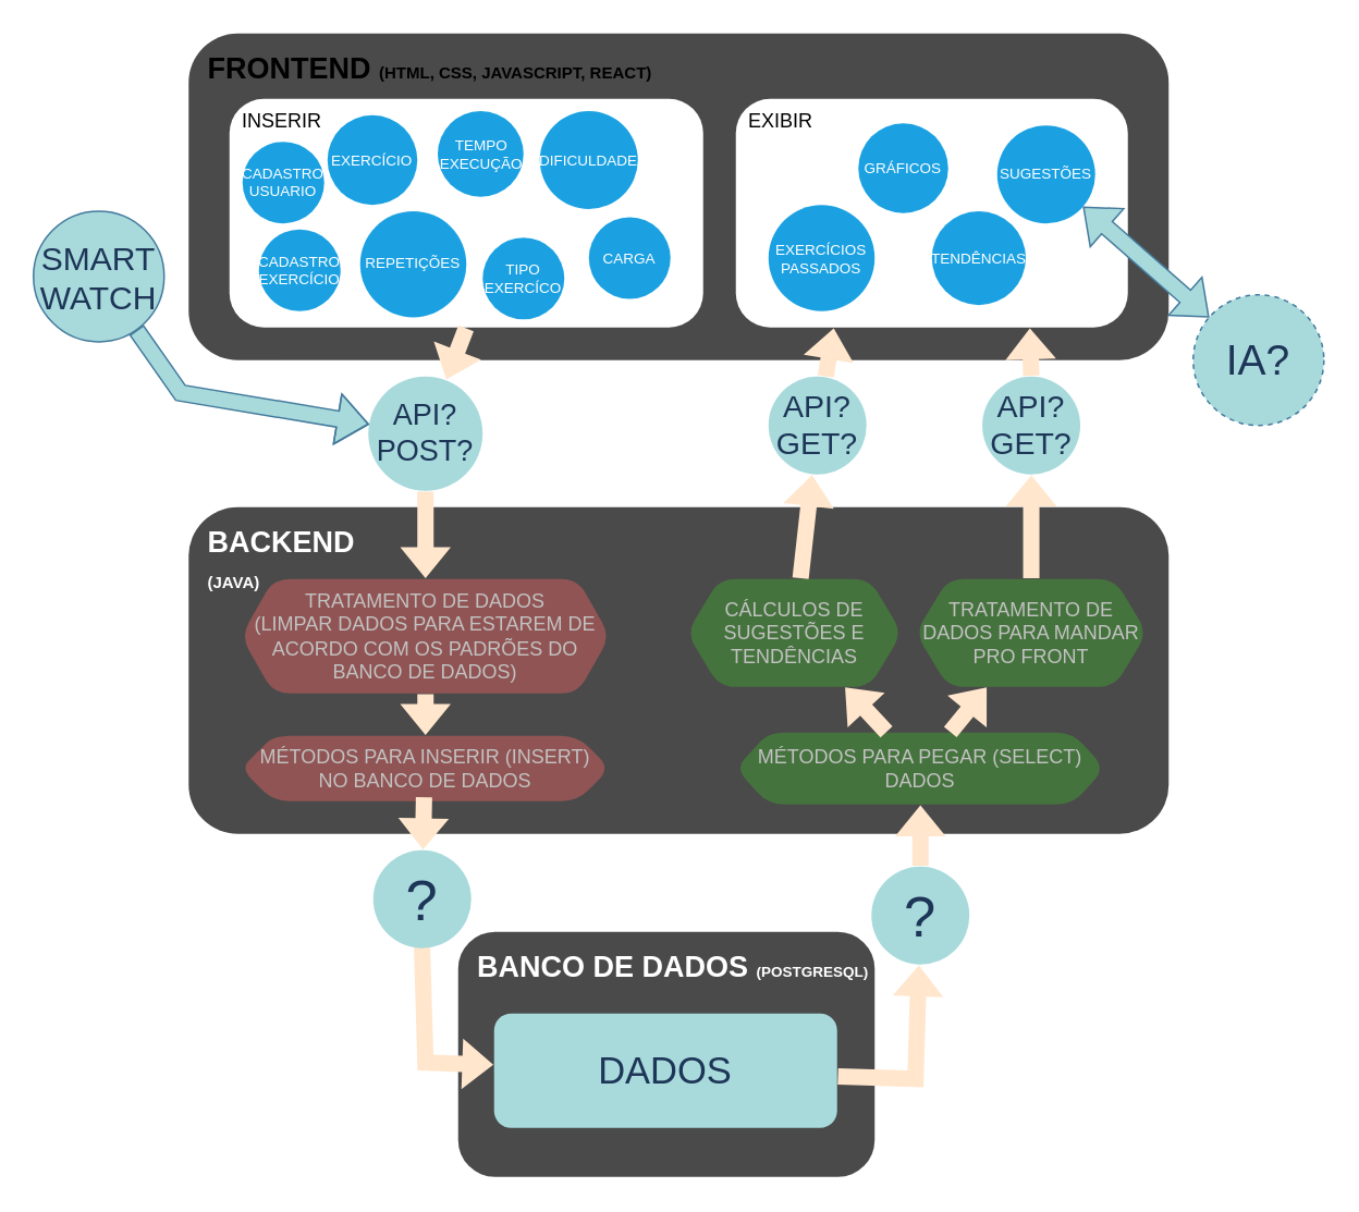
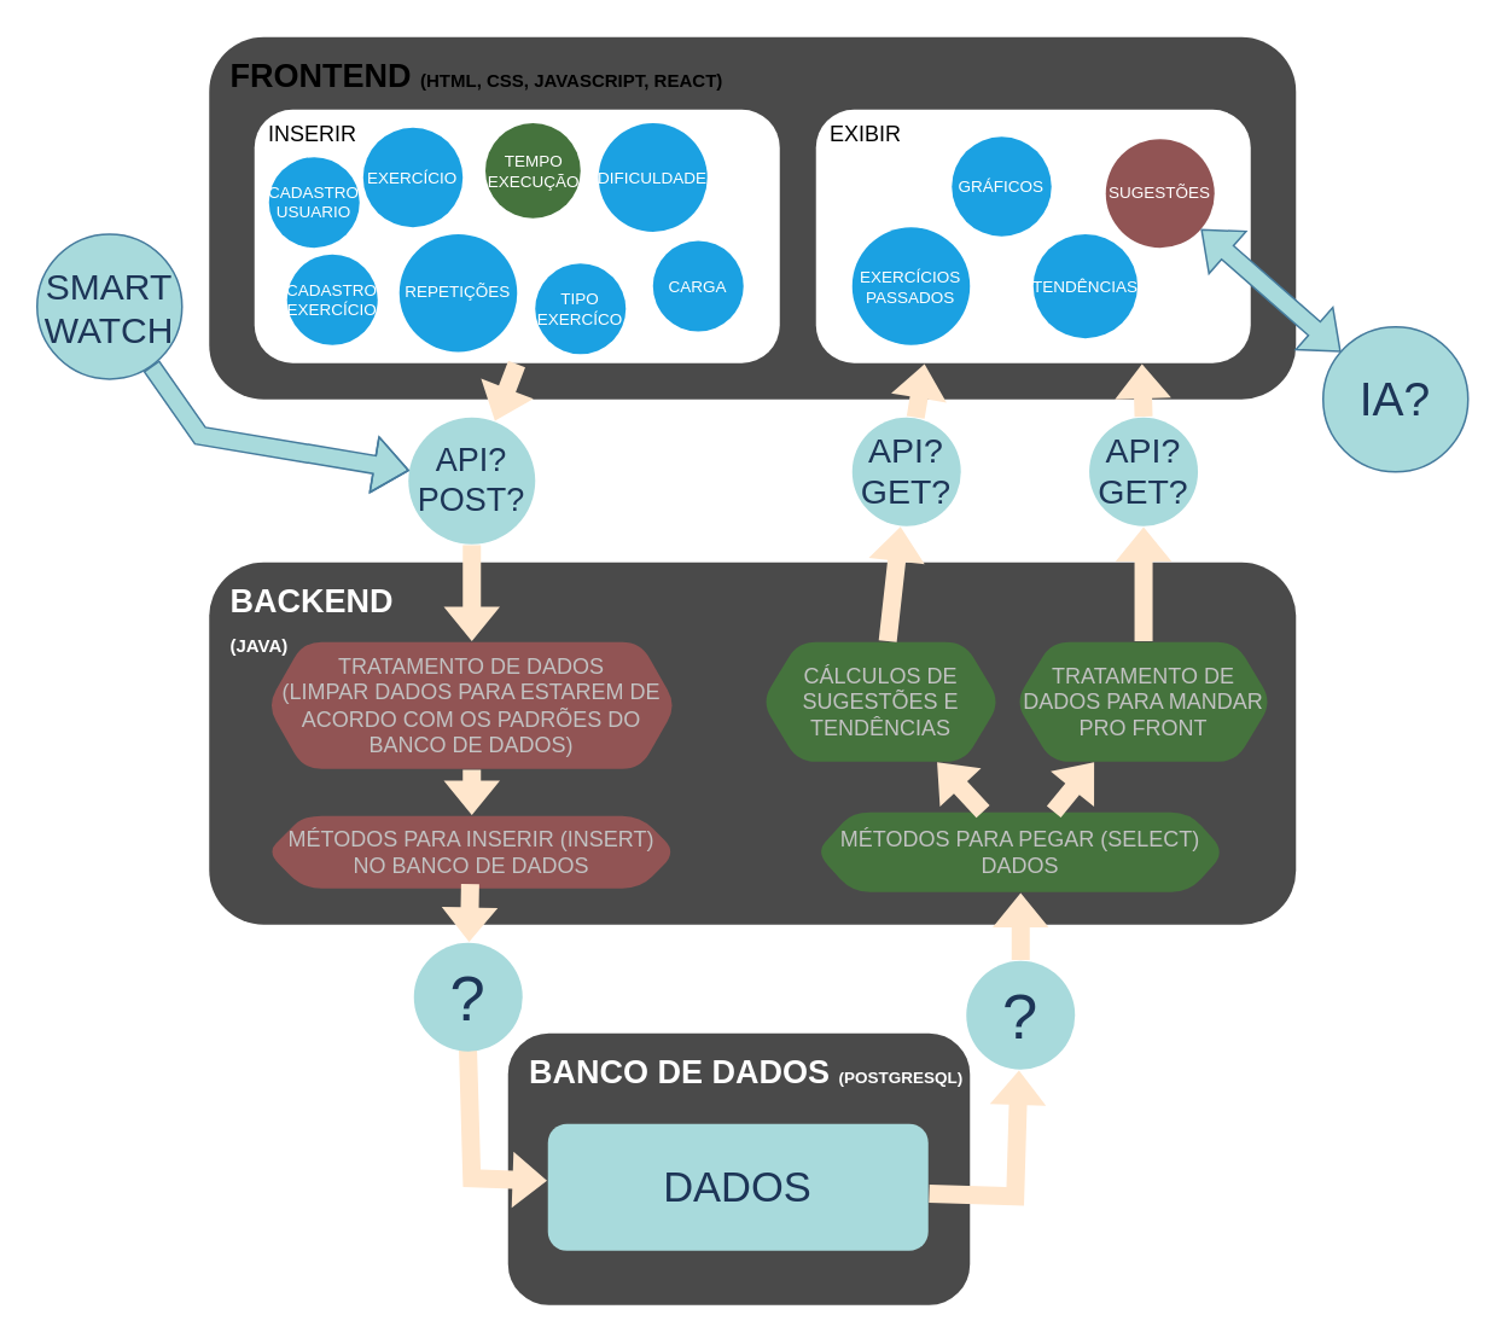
  <mxCell id="0" />
  <mxCell id="1" parent="0" />
  <mxCell id="2" value="FRONTEND &lt;font style=&quot;font-size: 10px;&quot;&gt;(HTML, CSS, JAVASCRIPT, REACT)&lt;/font&gt;" style="rounded=1;whiteSpace=wrap;html=1;labelBackgroundColor=none;glass=0;shadow=0;fontStyle=1;align=left;verticalAlign=top;spacingLeft=10;spacingTop=5;fontSize=18;fillColor=#4A4A4A;strokeColor=none;" vertex="1" parent="1"><mxGeometry x="115" y="20" width="600" height="200" as="geometry" /></mxCell>
  <mxCell id="3" value="BACKEND&lt;div&gt;&lt;font style=&quot;font-size: 10px;&quot;&gt;(JAVA)&lt;/font&gt;&lt;/div&gt;" style="rounded=1;whiteSpace=wrap;html=1;labelBackgroundColor=none;fillColor=#4A4A4A;strokeColor=none;fontColor=#FFFFFF;glass=0;shadow=0;fontStyle=1;align=left;verticalAlign=top;spacingLeft=10;spacingTop=5;fontSize=18;" vertex="1" parent="1"><mxGeometry x="115" y="310" width="600" height="200" as="geometry" /></mxCell>
  <mxCell id="4" value="BANCO DE DADOS &lt;font style=&quot;font-size: 9px;&quot;&gt;(POSTGRESQL)&lt;/font&gt;" style="rounded=1;whiteSpace=wrap;html=1;labelBackgroundColor=none;fillColor=#4A4A4A;strokeColor=none;fontColor=#FFFFFF;glass=0;shadow=0;fontStyle=1;align=left;verticalAlign=top;spacingLeft=10;spacingTop=5;fontSize=18;" vertex="1" parent="1"><mxGeometry x="280" y="570" width="255" height="150" as="geometry" /></mxCell>
  <mxCell id="5" value="INSERIR" style="rounded=1;whiteSpace=wrap;html=1;align=left;verticalAlign=top;glass=0;shadow=0;spacingLeft=6;strokeColor=none;" vertex="1" parent="1"><mxGeometry x="140" y="60" width="290" height="140" as="geometry" /></mxCell>
  <mxCell id="6" value="EXIBIR&lt;div&gt;&lt;br&gt;&lt;/div&gt;" style="rounded=1;whiteSpace=wrap;html=1;align=left;verticalAlign=top;glass=0;shadow=0;spacingLeft=6;strokeColor=none;" vertex="1" parent="1"><mxGeometry x="450" y="60" width="240" height="140" as="geometry" /></mxCell>
  <mxCell id="7" value="TIPO&lt;div&gt;EXERCÍCO&lt;/div&gt;" style="ellipse;whiteSpace=wrap;html=1;aspect=fixed;fillColor=#1ba1e2;fontColor=#ffffff;strokeColor=none;fontSize=9;direction=south;" vertex="1" parent="1"><mxGeometry x="295" y="145" width="50" height="50" as="geometry" /></mxCell>
  <mxCell id="8" value="EXERCÍCIO" style="ellipse;whiteSpace=wrap;html=1;aspect=fixed;fillColor=#1ba1e2;fontColor=#ffffff;strokeColor=none;fontSize=9;" vertex="1" parent="1"><mxGeometry x="200" y="70" width="55" height="55" as="geometry" /></mxCell>
- <mxCell id="9" value="TEMPO&lt;div&gt;EXECUÇÃO&lt;/div&gt;" style="ellipse;whiteSpace=wrap;html=1;aspect=fixed;fillColor=#1ba1e2;fontColor=#ffffff;strokeColor=none;fontSize=9;" vertex="1" parent="1"><mxGeometry x="267.5" y="67.5" width="52.5" height="52.5" as="geometry" /></mxCell>
+ <mxCell id="9" value="TEMPO&lt;div&gt;EXECUÇÃO&lt;/div&gt;" style="ellipse;whiteSpace=wrap;html=1;aspect=fixed;fillColor=#45733d;fontColor=#ffffff;strokeColor=none;fontSize=9;" vertex="1" parent="1"><mxGeometry x="267.5" y="67.5" width="52.5" height="52.5" as="geometry" /></mxCell>
  <mxCell id="10" value="REPETIÇÕES" style="ellipse;whiteSpace=wrap;html=1;aspect=fixed;fillColor=#1ba1e2;fontColor=#ffffff;strokeColor=none;fontSize=9;" vertex="1" parent="1"><mxGeometry x="220" y="128.75" width="65" height="65" as="geometry" /></mxCell>
  <mxCell id="11" value="DIFICULDADE" style="ellipse;whiteSpace=wrap;html=1;aspect=fixed;fillColor=#1ba1e2;fontColor=#ffffff;strokeColor=none;fontSize=9;" vertex="1" parent="1"><mxGeometry x="330" y="67.5" width="60" height="60" as="geometry" /></mxCell>
  <mxCell id="12" value="EXERCÍCIOS&lt;div&gt;PASSADOS&lt;/div&gt;" style="ellipse;whiteSpace=wrap;html=1;aspect=fixed;fillColor=#1ba1e2;fontColor=#ffffff;strokeColor=none;fontSize=9;direction=south;" vertex="1" parent="1"><mxGeometry x="470" y="125" width="65" height="65" as="geometry" /></mxCell>
  <mxCell id="13" value="GRÁFICOS" style="ellipse;whiteSpace=wrap;html=1;aspect=fixed;fillColor=#1ba1e2;fontColor=#ffffff;strokeColor=none;fontSize=9;" vertex="1" parent="1"><mxGeometry x="525" y="75" width="55" height="55" as="geometry" /></mxCell>
  <mxCell id="14" value="TENDÊNCIAS" style="ellipse;whiteSpace=wrap;html=1;aspect=fixed;fillColor=#1ba1e2;fontColor=#ffffff;strokeColor=none;fontSize=9;" vertex="1" parent="1"><mxGeometry x="570" y="128.75" width="57.5" height="57.5" as="geometry" /></mxCell>
- <mxCell id="15" value="SUGESTÕES" style="ellipse;whiteSpace=wrap;html=1;aspect=fixed;fillColor=#1ba1e2;fontColor=#ffffff;strokeColor=none;fontSize=9;" vertex="1" parent="1"><mxGeometry x="610" y="76.25" width="60" height="60" as="geometry" /></mxCell>
+ <mxCell id="15" value="SUGESTÕES" style="ellipse;whiteSpace=wrap;html=1;aspect=fixed;fillColor=#915454;fontColor=#ffffff;strokeColor=none;fontSize=9;" vertex="1" parent="1"><mxGeometry x="610" y="76.25" width="60" height="60" as="geometry" /></mxCell>
  <mxCell id="16" value="TRATAMENTO DE DADOS&lt;div&gt;(LIMPAR DADOS PARA ESTAREM DE ACORDO COM OS PADRÕES DO BANCO DE DADOS)&lt;/div&gt;" style="shape=hexagon;perimeter=hexagonPerimeter2;whiteSpace=wrap;html=1;fixedSize=1;strokeColor=none;fontColor=#C2C2C2;fillColor=#915454;rounded=1;" vertex="1" parent="1"><mxGeometry x="147" y="354" width="226" height="70" as="geometry" /></mxCell>
  <mxCell id="17" value="MÉTODOS PARA INSERIR (INSERT)&lt;div&gt;NO BANCO DE DADOS&lt;/div&gt;" style="shape=hexagon;perimeter=hexagonPerimeter2;whiteSpace=wrap;html=1;fixedSize=1;strokeColor=none;fontColor=#C2C2C2;fillColor=#915454;rounded=1;" vertex="1" parent="1"><mxGeometry x="147" y="450" width="226" height="40" as="geometry" /></mxCell>
  <mxCell id="18" value="" style="shape=flexArrow;endArrow=classic;html=1;rounded=0;strokeColor=none;fontColor=#1D3557;fillColor=#ffe6cc;" edge="1" parent="1" source="16" target="17"><mxGeometry width="50" height="50" relative="1" as="geometry"><mxPoint x="360" y="450" as="sourcePoint" /><mxPoint x="410" y="400" as="targetPoint" /></mxGeometry></mxCell>
  <mxCell id="19" value="" style="shape=flexArrow;endArrow=classic;html=1;rounded=0;strokeColor=none;fontColor=#1D3557;fillColor=#ffe6cc;exitX=0.496;exitY=0.926;exitDx=0;exitDy=0;exitPerimeter=0;" edge="1" parent="1" source="36" target="39"><mxGeometry width="50" height="50" relative="1" as="geometry"><mxPoint x="360" y="450" as="sourcePoint" /><mxPoint x="410" y="400" as="targetPoint" /><Array as="points"><mxPoint x="260" y="650" /></Array></mxGeometry></mxCell>
  <mxCell id="20" value="MÉTODOS PARA PEGAR (SELECT)&lt;div&gt;DADOS&lt;/div&gt;" style="shape=hexagon;perimeter=hexagonPerimeter2;whiteSpace=wrap;html=1;fixedSize=1;strokeColor=none;fontColor=#C2C2C2;fillColor=#45733D;rounded=1;" vertex="1" parent="1"><mxGeometry x="450" y="448" width="226" height="44" as="geometry" /></mxCell>
  <mxCell id="21" value="TRATAMENTO DE DADOS PARA MANDAR PRO FRONT" style="shape=hexagon;perimeter=hexagonPerimeter2;whiteSpace=wrap;html=1;fixedSize=1;strokeColor=none;fontColor=#C2C2C2;fillColor=#45733D;rounded=1;" vertex="1" parent="1"><mxGeometry x="560" y="354" width="141.75" height="66" as="geometry" /></mxCell>
  <mxCell id="22" value="CÁLCULOS DE SUGESTÕES E TENDÊNCIAS" style="shape=hexagon;perimeter=hexagonPerimeter2;whiteSpace=wrap;html=1;fixedSize=1;strokeColor=none;fontColor=#C2C2C2;fillColor=#45733D;rounded=1;" vertex="1" parent="1"><mxGeometry x="420" y="354" width="131.75" height="66" as="geometry" /></mxCell>
  <mxCell id="23" value="" style="shape=flexArrow;endArrow=classic;html=1;rounded=0;strokeColor=none;fontColor=#1D3557;fillColor=#ffe6cc;entryX=0.5;entryY=1;entryDx=0;entryDy=0;" edge="1" parent="1" source="37" target="20"><mxGeometry width="50" height="50" relative="1" as="geometry"><mxPoint x="630" y="510" as="sourcePoint" /><mxPoint x="718" y="613" as="targetPoint" /><Array as="points" /></mxGeometry></mxCell>
  <mxCell id="24" value="" style="shape=flexArrow;endArrow=classic;html=1;rounded=0;strokeColor=none;fontColor=#1D3557;fillColor=#ffe6cc;" edge="1" parent="1" source="20" target="22"><mxGeometry width="50" height="50" relative="1" as="geometry"><mxPoint x="410" y="434" as="sourcePoint" /><mxPoint x="410" y="460" as="targetPoint" /></mxGeometry></mxCell>
  <mxCell id="25" value="" style="shape=flexArrow;endArrow=classic;html=1;rounded=0;strokeColor=none;fontColor=#1D3557;fillColor=#ffe6cc;" edge="1" parent="1" source="20" target="21"><mxGeometry width="50" height="50" relative="1" as="geometry"><mxPoint x="786" y="452" as="sourcePoint" /><mxPoint x="760" y="424" as="targetPoint" /></mxGeometry></mxCell>
  <mxCell id="26" value="" style="shape=flexArrow;endArrow=classic;html=1;rounded=0;strokeColor=none;fontColor=#1D3557;fillColor=#ffe6cc;entryX=0.25;entryY=1;entryDx=0;entryDy=0;" edge="1" parent="1" source="31" target="6"><mxGeometry width="50" height="50" relative="1" as="geometry"><mxPoint x="543" y="258" as="sourcePoint" /><mxPoint x="517" y="230" as="targetPoint" /><Array as="points" /></mxGeometry></mxCell>
  <mxCell id="27" value="" style="shape=flexArrow;endArrow=classic;html=1;rounded=0;strokeColor=none;fontColor=#1D3557;fillColor=#ffe6cc;entryX=0.75;entryY=1;entryDx=0;entryDy=0;" edge="1" parent="1" source="34" target="6"><mxGeometry width="50" height="50" relative="1" as="geometry"><mxPoint x="730" y="324" as="sourcePoint" /><mxPoint x="750" y="170" as="targetPoint" /></mxGeometry></mxCell>
  <mxCell id="28" value="" style="shape=flexArrow;endArrow=classic;html=1;rounded=0;strokeColor=none;fontColor=#1D3557;fillColor=#ffe6cc;exitX=0.5;exitY=1;exitDx=0;exitDy=0;" edge="1" parent="1" source="30" target="16"><mxGeometry width="50" height="50" relative="1" as="geometry"><mxPoint x="250" y="250" as="sourcePoint" /><mxPoint x="250" y="276" as="targetPoint" /></mxGeometry></mxCell>
  <mxCell id="29" value="" style="shape=flexArrow;endArrow=classic;html=1;rounded=0;strokeColor=none;fontColor=#1D3557;fillColor=#ffe6cc;exitX=0.5;exitY=1;exitDx=0;exitDy=0;" edge="1" parent="1" source="5" target="30"><mxGeometry width="50" height="50" relative="1" as="geometry"><mxPoint x="260" y="200" as="sourcePoint" /><mxPoint x="260" y="354" as="targetPoint" /></mxGeometry></mxCell>
  <mxCell id="30" value="API?&lt;div&gt;POST?&lt;/div&gt;" style="ellipse;whiteSpace=wrap;html=1;aspect=fixed;strokeColor=none;fontColor=#1D3557;fillColor=#A8DADC;fontSize=18;" vertex="1" parent="1"><mxGeometry x="225" y="230" width="70" height="70" as="geometry" /></mxCell>
  <mxCell id="31" value="API?&lt;div&gt;GET?&lt;/div&gt;" style="ellipse;whiteSpace=wrap;html=1;aspect=fixed;strokeColor=none;fontColor=#1D3557;fillColor=#A8DADC;fontSize=19;" vertex="1" parent="1"><mxGeometry x="470" y="230" width="60" height="60" as="geometry" /></mxCell>
  <mxCell id="32" value="" style="shape=flexArrow;endArrow=classic;html=1;rounded=0;strokeColor=none;fontColor=#1D3557;fillColor=#ffe6cc;" edge="1" parent="1" source="22" target="31"><mxGeometry width="50" height="50" relative="1" as="geometry"><mxPoint x="556.5" y="302" as="sourcePoint" /><mxPoint x="569.5" y="270" as="targetPoint" /><Array as="points" /></mxGeometry></mxCell>
  <mxCell id="33" value="" style="shape=flexArrow;endArrow=classic;html=1;rounded=0;strokeColor=none;fontColor=#1D3557;fillColor=#ffe6cc;" edge="1" parent="1" source="21" target="34"><mxGeometry width="50" height="50" relative="1" as="geometry"><mxPoint x="631" y="354" as="sourcePoint" /><mxPoint x="630" y="200" as="targetPoint" /></mxGeometry></mxCell>
  <mxCell id="34" value="API?&lt;div&gt;GET?&lt;/div&gt;" style="ellipse;whiteSpace=wrap;html=1;aspect=fixed;strokeColor=none;fontColor=#1D3557;fillColor=#A8DADC;fontSize=19;" vertex="1" parent="1"><mxGeometry x="600.87" y="230" width="60" height="60" as="geometry" /></mxCell>
  <mxCell id="35" value="" style="shape=flexArrow;endArrow=classic;html=1;rounded=0;strokeColor=none;fontColor=#1D3557;fillColor=#ffe6cc;exitX=0.496;exitY=0.926;exitDx=0;exitDy=0;exitPerimeter=0;" edge="1" parent="1" source="17" target="36"><mxGeometry width="50" height="50" relative="1" as="geometry"><mxPoint x="259" y="487" as="sourcePoint" /><mxPoint x="293" y="610" as="targetPoint" /><Array as="points" /></mxGeometry></mxCell>
  <mxCell id="36" value="?" style="ellipse;whiteSpace=wrap;html=1;aspect=fixed;strokeColor=none;fontColor=#1D3557;fillColor=#A8DADC;fontSize=35;" vertex="1" parent="1"><mxGeometry x="228" y="520" width="60" height="60" as="geometry" /></mxCell>
  <mxCell id="37" value="?" style="ellipse;whiteSpace=wrap;html=1;aspect=fixed;strokeColor=none;fontColor=#1D3557;fillColor=#A8DADC;fontSize=35;" vertex="1" parent="1"><mxGeometry x="533" y="530" width="60" height="60" as="geometry" /></mxCell>
  <mxCell id="38" value="" style="shape=flexArrow;endArrow=classic;html=1;rounded=0;strokeColor=none;fontColor=#1D3557;fillColor=#ffe6cc;" edge="1" parent="1" source="39" target="37"><mxGeometry width="50" height="50" relative="1" as="geometry"><mxPoint x="622.5" y="628" as="sourcePoint" /><mxPoint x="627.5" y="590" as="targetPoint" /><Array as="points"><mxPoint x="560" y="660" /></Array></mxGeometry></mxCell>
  <mxCell id="39" value="DADOS" style="rounded=1;whiteSpace=wrap;html=1;strokeColor=none;fontColor=#1D3557;fillColor=#A8DADC;fontSize=23;" vertex="1" parent="1"><mxGeometry x="302" y="620" width="210" height="70" as="geometry" /></mxCell>
- <mxCell id="40" value="IA?" style="ellipse;whiteSpace=wrap;html=1;aspect=fixed;strokeColor=#457B9D;fontColor=#1D3557;fillColor=#A8DADC;fontSize=26;dashed=1;" vertex="1" parent="1"><mxGeometry x="730" y="180" width="80" height="80" as="geometry" /></mxCell>
+ <mxCell id="40" value="IA?" style="ellipse;whiteSpace=wrap;html=1;aspect=fixed;strokeColor=#457B9D;fontColor=#1D3557;fillColor=#A8DADC;fontSize=26;" vertex="1" parent="1"><mxGeometry x="730" y="180" width="80" height="80" as="geometry" /></mxCell>
  <mxCell id="41" value="" style="shape=flexArrow;endArrow=classic;startArrow=classic;html=1;rounded=0;strokeColor=#457B9D;fontColor=#1D3557;fillColor=#A8DADC;" edge="1" parent="1" source="15" target="40"><mxGeometry width="100" height="100" relative="1" as="geometry"><mxPoint x="340" y="420" as="sourcePoint" /><mxPoint x="440" y="320" as="targetPoint" /></mxGeometry></mxCell>
  <mxCell id="42" value="SMART&lt;div&gt;WATCH&lt;/div&gt;" style="ellipse;whiteSpace=wrap;html=1;aspect=fixed;strokeColor=#457B9D;fontColor=#1D3557;fillColor=#A8DADC;fontSize=20;" vertex="1" parent="1"><mxGeometry x="20" y="128.75" width="80" height="80" as="geometry" /></mxCell>
  <mxCell id="43" value="" style="shape=flexArrow;endArrow=classic;html=1;rounded=0;strokeColor=#457B9D;fontColor=#1D3557;fillColor=#A8DADC;" edge="1" parent="1" source="42" target="30"><mxGeometry width="50" height="50" relative="1" as="geometry"><mxPoint x="123" y="280" as="sourcePoint" /><mxPoint x="173" y="230" as="targetPoint" /><Array as="points"><mxPoint x="110" y="240" /></Array></mxGeometry></mxCell>
  <mxCell id="44" value="CADASTRO&lt;div&gt;USUARIO&lt;/div&gt;" style="ellipse;whiteSpace=wrap;html=1;aspect=fixed;fillColor=#1ba1e2;fontColor=#ffffff;strokeColor=none;fontSize=9;direction=south;" vertex="1" parent="1"><mxGeometry x="148" y="86.25" width="50" height="50" as="geometry" /></mxCell>
  <mxCell id="45" value="CARGA" style="ellipse;whiteSpace=wrap;html=1;aspect=fixed;fillColor=#1ba1e2;fontColor=#ffffff;strokeColor=none;fontSize=9;" vertex="1" parent="1"><mxGeometry x="360" y="132.5" width="50" height="50" as="geometry" /></mxCell>
  <mxCell id="46" value="CADASTRO&lt;div&gt;EXERCÍCIO&lt;/div&gt;" style="ellipse;whiteSpace=wrap;html=1;aspect=fixed;fillColor=#1ba1e2;fontColor=#ffffff;strokeColor=none;fontSize=9;direction=south;" vertex="1" parent="1"><mxGeometry x="158" y="140" width="50" height="50" as="geometry" /></mxCell>
